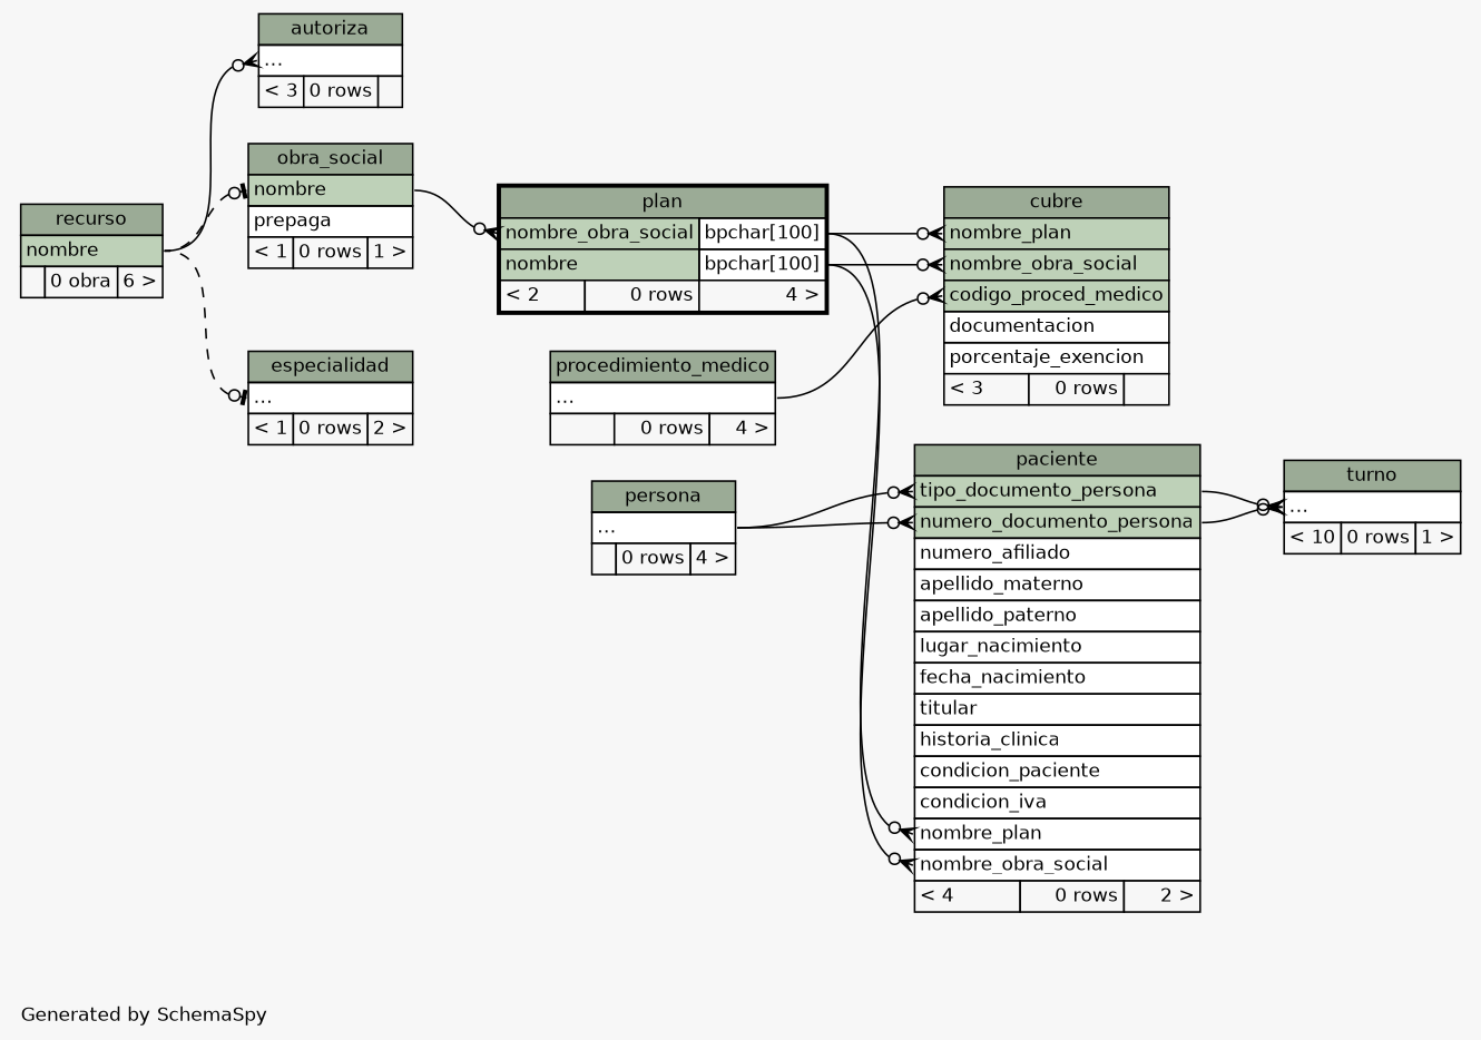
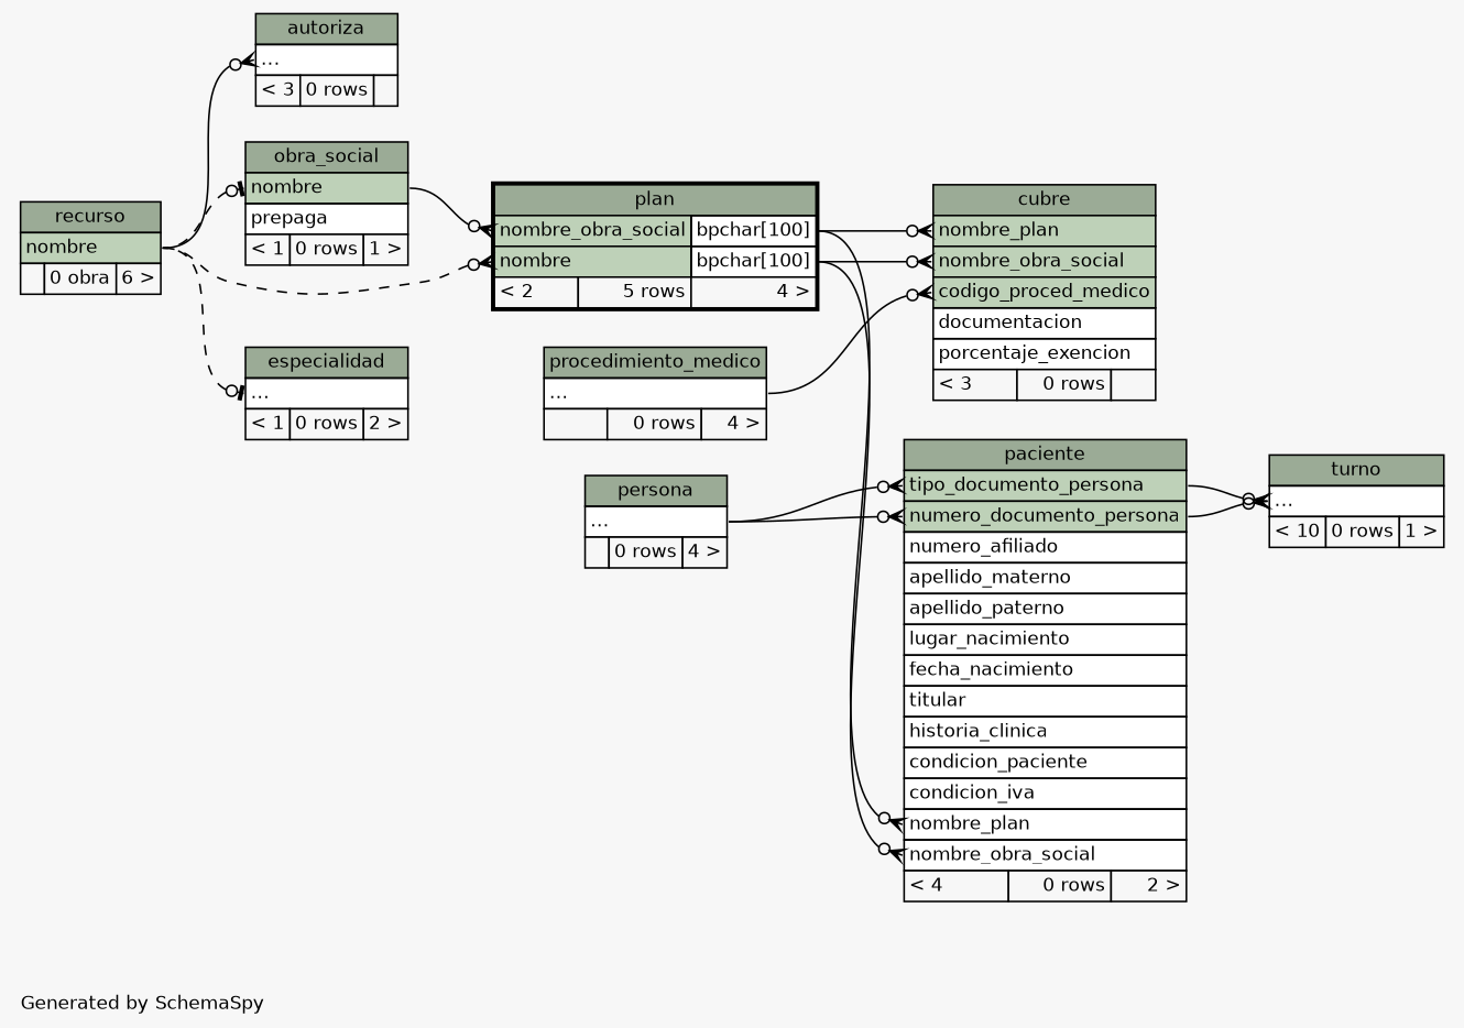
  digraph {
    bgcolor="#f7f7f7"
    fontname=Helvetica
    fontsize=11
    label="\nGenerated by SchemaSpy"
    labeljust=l
    nodesep=0.18
    rankdir=RL
    ranksep=0.46
    node [fontname=Helvetica fontsize=11 shape=plaintext]
    edge [arrowhead=none arrowsize=0.8 arrowtail=crowodot dir=back headport="nombre:e" tailport="elipses:w"]
    n1 [label=<     <TABLE BORDER="0" CELLBORDER="1" CELLSPACING="0" BGCOLOR="#ffffff">       <TR><TD COLSPAN="3" BGCOLOR="#9bab96" ALIGN="CENTER">autoriza</TD></TR>       <TR><TD PORT="elipses" COLSPAN="3" ALIGN="LEFT">...</TD></TR>       <TR><TD ALIGN="LEFT" BGCOLOR="#f7f7f7">&lt; 3</TD><TD ALIGN="RIGHT" BGCOLOR="#f7f7f7">0 rows</TD><TD ALIGN="RIGHT" BGCOLOR="#f7f7f7">  </TD></TR>     </TABLE>>]
    n2 [label=<     <TABLE BORDER="0" CELLBORDER="1" CELLSPACING="0" BGCOLOR="#ffffff">       <TR><TD COLSPAN="3" BGCOLOR="#9bab96" ALIGN="CENTER">recurso</TD></TR>       <TR><TD PORT="nombre" COLSPAN="3" BGCOLOR="#bed1b8" ALIGN="LEFT">nombre</TD></TR>       <TR><TD ALIGN="LEFT" BGCOLOR="#f7f7f7">  </TD><TD ALIGN="RIGHT" BGCOLOR="#f7f7f7">0 obra</TD><TD ALIGN="RIGHT" BGCOLOR="#f7f7f7">6 &gt;</TD></TR>     </TABLE>>]
    n3 [label=<     <TABLE BORDER="0" CELLBORDER="1" CELLSPACING="0" BGCOLOR="#ffffff">       <TR><TD COLSPAN="3" BGCOLOR="#9bab96" ALIGN="CENTER">cubre</TD></TR>       <TR><TD PORT="nombre_plan" COLSPAN="3" BGCOLOR="#bed1b8" ALIGN="LEFT">nombre_plan</TD></TR>       <TR><TD PORT="nombre_obra_social" COLSPAN="3" BGCOLOR="#bed1b8" ALIGN="LEFT">nombre_obra_social</TD></TR>       <TR><TD PORT="codigo_proced_medico" COLSPAN="3" BGCOLOR="#bed1b8" ALIGN="LEFT">codigo_proced_medico</TD></TR>       <TR><TD PORT="documentacion" COLSPAN="3" ALIGN="LEFT">documentacion</TD></TR>       <TR><TD PORT="porcentaje_exencion" COLSPAN="3" ALIGN="LEFT">porcentaje_exencion</TD></TR>       <TR><TD ALIGN="LEFT" BGCOLOR="#f7f7f7">&lt; 3</TD><TD ALIGN="RIGHT" BGCOLOR="#f7f7f7">0 rows</TD><TD ALIGN="RIGHT" BGCOLOR="#f7f7f7">  </TD></TR>     </TABLE>>]
    n4 [label=<     <TABLE BORDER="0" CELLBORDER="1" CELLSPACING="0" BGCOLOR="#ffffff">       <TR><TD COLSPAN="3" BGCOLOR="#9bab96" ALIGN="CENTER">procedimiento_medico</TD></TR>       <TR><TD PORT="elipses" COLSPAN="3" ALIGN="LEFT">...</TD></TR>       <TR><TD ALIGN="LEFT" BGCOLOR="#f7f7f7">  </TD><TD ALIGN="RIGHT" BGCOLOR="#f7f7f7">0 rows</TD><TD ALIGN="RIGHT" BGCOLOR="#f7f7f7">4 &gt;</TD></TR>     </TABLE>>]
-   n5 [label=<     <TABLE BORDER="2" CELLBORDER="1" CELLSPACING="0" BGCOLOR="#ffffff">       <TR><TD COLSPAN="3" BGCOLOR="#9bab96" ALIGN="CENTER">plan</TD></TR>       <TR><TD PORT="nombre_obra_social" COLSPAN="2" BGCOLOR="#bed1b8" ALIGN="LEFT">nombre_obra_social</TD><TD PORT="nombre_obra_social.type" ALIGN="LEFT">bpchar[100]</TD></TR>       <TR><TD PORT="nombre" COLSPAN="2" BGCOLOR="#bed1b8" ALIGN="LEFT">nombre</TD><TD PORT="nombre.type" ALIGN="LEFT">bpchar[100]</TD></TR>       <TR><TD ALIGN="LEFT" BGCOLOR="#f7f7f7">&lt; 2</TD><TD ALIGN="RIGHT" BGCOLOR="#f7f7f7">0 rows</TD><TD ALIGN="RIGHT" BGCOLOR="#f7f7f7">4 &gt;</TD></TR>     </TABLE>>]
+   n5 [label=<     <TABLE BORDER="2" CELLBORDER="1" CELLSPACING="0" BGCOLOR="#ffffff">       <TR><TD COLSPAN="3" BGCOLOR="#9bab96" ALIGN="CENTER">plan</TD></TR>       <TR><TD PORT="nombre_obra_social" COLSPAN="2" BGCOLOR="#bed1b8" ALIGN="LEFT">nombre_obra_social</TD><TD PORT="nombre_obra_social.type" ALIGN="LEFT">bpchar[100]</TD></TR>       <TR><TD PORT="nombre" COLSPAN="2" BGCOLOR="#bed1b8" ALIGN="LEFT">nombre</TD><TD PORT="nombre.type" ALIGN="LEFT">bpchar[100]</TD></TR>       <TR><TD ALIGN="LEFT" BGCOLOR="#f7f7f7">&lt; 2</TD><TD ALIGN="RIGHT" BGCOLOR="#f7f7f7">5 rows</TD><TD ALIGN="RIGHT" BGCOLOR="#f7f7f7">4 &gt;</TD></TR>     </TABLE>>]
    n6 [label=<     <TABLE BORDER="0" CELLBORDER="1" CELLSPACING="0" BGCOLOR="#ffffff">       <TR><TD COLSPAN="3" BGCOLOR="#9bab96" ALIGN="CENTER">obra_social</TD></TR>       <TR><TD PORT="nombre" COLSPAN="3" BGCOLOR="#bed1b8" ALIGN="LEFT">nombre</TD></TR>       <TR><TD PORT="prepaga" COLSPAN="3" ALIGN="LEFT">prepaga</TD></TR>       <TR><TD ALIGN="LEFT" BGCOLOR="#f7f7f7">&lt; 1</TD><TD ALIGN="RIGHT" BGCOLOR="#f7f7f7">0 rows</TD><TD ALIGN="RIGHT" BGCOLOR="#f7f7f7">1 &gt;</TD></TR>     </TABLE>>]
    n7 [label=<     <TABLE BORDER="0" CELLBORDER="1" CELLSPACING="0" BGCOLOR="#ffffff">       <TR><TD COLSPAN="3" BGCOLOR="#9bab96" ALIGN="CENTER">especialidad</TD></TR>       <TR><TD PORT="elipses" COLSPAN="3" ALIGN="LEFT">...</TD></TR>       <TR><TD ALIGN="LEFT" BGCOLOR="#f7f7f7">&lt; 1</TD><TD ALIGN="RIGHT" BGCOLOR="#f7f7f7">0 rows</TD><TD ALIGN="RIGHT" BGCOLOR="#f7f7f7">2 &gt;</TD></TR>     </TABLE>>]
    n8 [label=<     <TABLE BORDER="0" CELLBORDER="1" CELLSPACING="0" BGCOLOR="#ffffff">       <TR><TD COLSPAN="3" BGCOLOR="#9bab96" ALIGN="CENTER">paciente</TD></TR>       <TR><TD PORT="tipo_documento_persona" COLSPAN="3" BGCOLOR="#bed1b8" ALIGN="LEFT">tipo_documento_persona</TD></TR>       <TR><TD PORT="numero_documento_persona" COLSPAN="3" BGCOLOR="#bed1b8" ALIGN="LEFT">numero_documento_persona</TD></TR>       <TR><TD PORT="numero_afiliado" COLSPAN="3" ALIGN="LEFT">numero_afiliado</TD></TR>       <TR><TD PORT="apellido_materno" COLSPAN="3" ALIGN="LEFT">apellido_materno</TD></TR>       <TR><TD PORT="apellido_paterno" COLSPAN="3" ALIGN="LEFT">apellido_paterno</TD></TR>       <TR><TD PORT="lugar_nacimiento" COLSPAN="3" ALIGN="LEFT">lugar_nacimiento</TD></TR>       <TR><TD PORT="fecha_nacimiento" COLSPAN="3" ALIGN="LEFT">fecha_nacimiento</TD></TR>       <TR><TD PORT="titular" COLSPAN="3" ALIGN="LEFT">titular</TD></TR>       <TR><TD PORT="historia_clinica" COLSPAN="3" ALIGN="LEFT">historia_clinica</TD></TR>       <TR><TD PORT="condicion_paciente" COLSPAN="3" ALIGN="LEFT">condicion_paciente</TD></TR>       <TR><TD PORT="condicion_iva" COLSPAN="3" ALIGN="LEFT">condicion_iva</TD></TR>       <TR><TD PORT="nombre_plan" COLSPAN="3" ALIGN="LEFT">nombre_plan</TD></TR>       <TR><TD PORT="nombre_obra_social" COLSPAN="3" ALIGN="LEFT">nombre_obra_social</TD></TR>       <TR><TD ALIGN="LEFT" BGCOLOR="#f7f7f7">&lt; 4</TD><TD ALIGN="RIGHT" BGCOLOR="#f7f7f7">0 rows</TD><TD ALIGN="RIGHT" BGCOLOR="#f7f7f7">2 &gt;</TD></TR>     </TABLE>>]
    n9 [label=<     <TABLE BORDER="0" CELLBORDER="1" CELLSPACING="0" BGCOLOR="#ffffff">       <TR><TD COLSPAN="3" BGCOLOR="#9bab96" ALIGN="CENTER">persona</TD></TR>       <TR><TD PORT="elipses" COLSPAN="3" ALIGN="LEFT">...</TD></TR>       <TR><TD ALIGN="LEFT" BGCOLOR="#f7f7f7">  </TD><TD ALIGN="RIGHT" BGCOLOR="#f7f7f7">0 rows</TD><TD ALIGN="RIGHT" BGCOLOR="#f7f7f7">4 &gt;</TD></TR>     </TABLE>>]
    n10 [label=<     <TABLE BORDER="0" CELLBORDER="1" CELLSPACING="0" BGCOLOR="#ffffff">       <TR><TD COLSPAN="3" BGCOLOR="#9bab96" ALIGN="CENTER">turno</TD></TR>       <TR><TD PORT="elipses" COLSPAN="3" ALIGN="LEFT">...</TD></TR>       <TR><TD ALIGN="LEFT" BGCOLOR="#f7f7f7">&lt; 10</TD><TD ALIGN="RIGHT" BGCOLOR="#f7f7f7">0 rows</TD><TD ALIGN="RIGHT" BGCOLOR="#f7f7f7">1 &gt;</TD></TR>     </TABLE>>]
    n1 -> n2
    n3 -> n4 [headport="elipses:e" tailport="codigo_proced_medico:w"]
    n3 -> n5 [headport="nombre.type:e" tailport="nombre_obra_social:w"]
    n3 -> n5 [headport="nombre_obra_social.type:e" tailport="nombre_plan:w"]
+   n5 -> n2 [style=dashed tailport="nombre:w"]
    n5 -> n6 [tailport="nombre_obra_social:w"]
    n6 -> n2 [arrowtail=teeodot style=dashed tailport="nombre:w"]
    n7 -> n2 [arrowtail=teeodot style=dashed]
    n8 -> n5 [headport="nombre.type:e" tailport="nombre_obra_social:w"]
    n8 -> n5 [headport="nombre_obra_social.type:e" tailport="nombre_plan:w"]
    n8 -> n9 [headport="elipses:e" tailport="numero_documento_persona:w"]
    n8 -> n9 [headport="elipses:e" tailport="tipo_documento_persona:w"]
    n10 -> n8 [headport="numero_documento_persona:e"]
    n10 -> n8 [headport="tipo_documento_persona:e"]
  }
